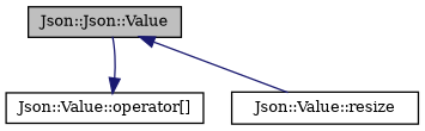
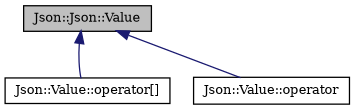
  digraph {
    fontname="DejaVu Serif"
    rankdir=TB
    node [color=black fillcolor=white fontname="DejaVu Serif" fontsize=10 shape=record style=filled]
    edge [color=midnightblue dir=back fontname="DejaVu Serif" fontsize=10 labelfontname=FreeSans labelfontsize=10 style=solid]
    n1 [fillcolor=grey75 fontcolor=black height=0.2 label="Json::Json::Value" width=0.4]
    n2 [height=0.2 label="Json::Value::operator[]" width=0.4]
-   n3 [height=0.2 label="Json::Value::resize" width=0.4]
-   n2 -> n1
+   n3 [height=0.2 label="Json::Value::operator" width=0.4]
+   n1 -> n2
    n1 -> n3
  }
